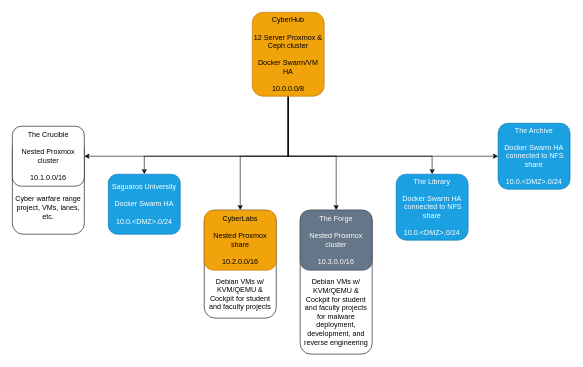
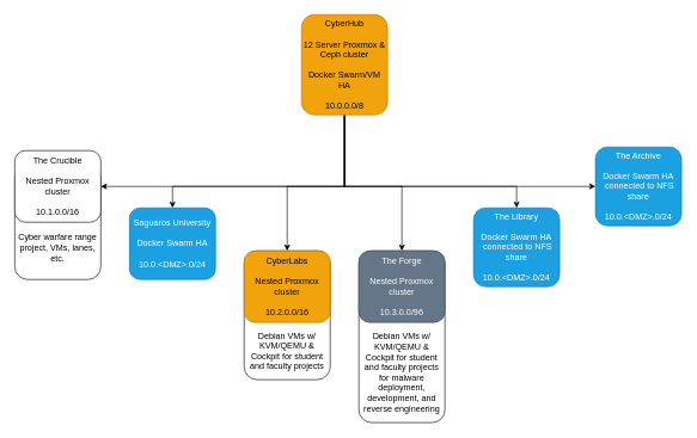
  <mxCell id="0" />
  <mxCell id="1" parent="0" />
  <mxCell id="2" value="&lt;div&gt;&lt;br&gt;&lt;/div&gt;&lt;div&gt;&lt;br&gt;&lt;/div&gt;&lt;div&gt;&lt;br&gt;&lt;/div&gt;&lt;div&gt;&lt;br&gt;&lt;/div&gt;&lt;div&gt;&lt;br&gt;&lt;/div&gt;&lt;div&gt;&lt;br&gt;&lt;/div&gt;&lt;div&gt;&lt;div&gt;&lt;br&gt;&lt;/div&gt;&lt;div&gt;Debian VMs w/ KVM/QEMU &amp;amp; Cockpit for student and faculty projects &lt;br&gt;&lt;/div&gt;for malware deployment, development, and reverse engineering&lt;/div&gt;" style="rounded=1;whiteSpace=wrap;html=1;" parent="1" vertex="1"><mxGeometry x="500" y="350" width="120" height="240" as="geometry" /></mxCell>
  <mxCell id="3" value="&lt;div&gt;&lt;br&gt;&lt;/div&gt;&lt;div&gt;&lt;br&gt;&lt;/div&gt;&lt;div&gt;&lt;br&gt;&lt;/div&gt;&lt;div&gt;&lt;br&gt;&lt;/div&gt;&lt;div&gt;&lt;br&gt;&lt;/div&gt;&lt;div&gt;&lt;br&gt;&lt;/div&gt;&lt;div&gt;&lt;br&gt;&lt;/div&gt;&lt;div&gt;Debian VMs w/ KVM/QEMU &amp;amp; Cockpit for student and faculty projects&lt;/div&gt;" style="rounded=1;whiteSpace=wrap;html=1;" parent="1" vertex="1"><mxGeometry x="340" y="350" width="120" height="180" as="geometry" /></mxCell>
  <mxCell id="4" value="&lt;div&gt;&lt;br&gt;&lt;/div&gt;&lt;div&gt;&lt;br&gt;&lt;/div&gt;&lt;div&gt;&lt;br&gt;&lt;/div&gt;&lt;div&gt;&lt;br&gt;&lt;/div&gt;&lt;div&gt;&lt;br&gt;&lt;/div&gt;&lt;div&gt;Cyber warfare range project, VMs, lanes, etc.&lt;/div&gt;" style="rounded=1;whiteSpace=wrap;html=1;" parent="1" vertex="1"><mxGeometry x="20" y="230" width="120" height="160" as="geometry" /></mxCell>
  <mxCell id="5" style="edgeStyle=orthogonalEdgeStyle;rounded=0;orthogonalLoop=1;jettySize=auto;html=1;entryX=0.5;entryY=0;entryDx=0;entryDy=0;" parent="1" source="11" target="16" edge="1"><mxGeometry relative="1" as="geometry"><Array as="points"><mxPoint x="480" y="260" /><mxPoint x="400" y="260" /></Array></mxGeometry></mxCell>
  <mxCell id="6" style="edgeStyle=orthogonalEdgeStyle;rounded=0;orthogonalLoop=1;jettySize=auto;html=1;entryX=0.5;entryY=0;entryDx=0;entryDy=0;" parent="1" source="11" target="17" edge="1"><mxGeometry relative="1" as="geometry"><Array as="points"><mxPoint x="480" y="260" /><mxPoint x="560" y="260" /></Array></mxGeometry></mxCell>
  <mxCell id="7" style="edgeStyle=orthogonalEdgeStyle;rounded=0;orthogonalLoop=1;jettySize=auto;html=1;entryX=0.5;entryY=0;entryDx=0;entryDy=0;" parent="1" source="11" target="14" edge="1"><mxGeometry relative="1" as="geometry"><Array as="points"><mxPoint x="480" y="260" /><mxPoint x="720" y="260" /></Array></mxGeometry></mxCell>
  <mxCell id="8" style="edgeStyle=orthogonalEdgeStyle;rounded=0;orthogonalLoop=1;jettySize=auto;html=1;entryX=0.5;entryY=0;entryDx=0;entryDy=0;" parent="1" source="11" target="13" edge="1"><mxGeometry relative="1" as="geometry"><Array as="points"><mxPoint x="480" y="260" /><mxPoint x="240" y="260" /></Array></mxGeometry></mxCell>
  <mxCell id="9" style="edgeStyle=orthogonalEdgeStyle;rounded=0;orthogonalLoop=1;jettySize=auto;html=1;entryX=0;entryY=0.5;entryDx=0;entryDy=0;" edge="1" parent="1" source="11" target="15"><mxGeometry relative="1" as="geometry"><Array as="points"><mxPoint x="480" y="260" /></Array></mxGeometry></mxCell>
  <mxCell id="10" style="edgeStyle=orthogonalEdgeStyle;rounded=0;orthogonalLoop=1;jettySize=auto;html=1;entryX=1;entryY=0.5;entryDx=0;entryDy=0;" edge="1" parent="1" source="11" target="12"><mxGeometry relative="1" as="geometry"><Array as="points"><mxPoint x="480" y="260" /></Array></mxGeometry></mxCell>
  <mxCell id="11" value="&lt;div&gt;CyberHub&lt;/div&gt;&lt;div&gt;&lt;br&gt;&lt;/div&gt;&lt;div&gt;12 Server Proxmox &amp;amp; Ceph cluster&lt;/div&gt;&lt;div&gt;&lt;br&gt;&lt;/div&gt;&lt;div&gt;Docker Swarm/VM HA&lt;/div&gt;&lt;div&gt;&lt;br&gt;&lt;/div&gt;&lt;div&gt;10.0.0.0/8&lt;/div&gt;" style="rounded=1;whiteSpace=wrap;html=1;fillColor=#f0a30a;strokeColor=#BD7000;fontColor=#000000;" parent="1" vertex="1"><mxGeometry x="420" y="20" width="120" height="140" as="geometry" /></mxCell>
  <mxCell id="12" value="&lt;div&gt;The Crucible&lt;/div&gt;&lt;div&gt;&lt;br&gt;&lt;/div&gt;&lt;div&gt;Nested Proxmox cluster&lt;/div&gt;&lt;div&gt;&lt;br&gt;&lt;/div&gt;&lt;div&gt;10.1.0.0/16&lt;/div&gt;" style="rounded=1;whiteSpace=wrap;html=1;fillColor=light-dark(#FFFFFF,#990000);strokeColor=light-dark(#000000,#990000);fontColor=light-dark(#000000,#000000);" parent="1" vertex="1"><mxGeometry x="20" y="210" width="120" height="100" as="geometry" /></mxCell>
  <mxCell id="13" value="&lt;div&gt;Saguaros University&lt;/div&gt;&lt;div&gt;&lt;br&gt;&lt;/div&gt;&lt;div&gt;Docker Swarm HA&lt;/div&gt;&lt;div&gt;&lt;br&gt;&lt;/div&gt;&lt;div&gt;10.0.&amp;lt;DMZ&amp;gt;.0/24&lt;/div&gt;" style="rounded=1;whiteSpace=wrap;html=1;fillColor=#1ba1e2;strokeColor=#006EAF;fontColor=#ffffff;" parent="1" vertex="1"><mxGeometry x="180" y="290" width="120" height="100" as="geometry" /></mxCell>
  <mxCell id="14" value="&lt;div&gt;The Library&lt;/div&gt;&lt;div&gt;&lt;br&gt;&lt;/div&gt;&lt;div&gt;&lt;div&gt;Docker Swarm HA&lt;/div&gt;&amp;nbsp;connected to NFS share&lt;/div&gt;&lt;div&gt;&lt;br&gt;&lt;/div&gt;&lt;div&gt;&lt;div&gt;10.0.&amp;lt;DMZ&amp;gt;.0/24&lt;/div&gt;&lt;/div&gt;" style="rounded=1;whiteSpace=wrap;html=1;fillColor=#1ba1e2;strokeColor=#006EAF;fontColor=#ffffff;" parent="1" vertex="1"><mxGeometry x="660" y="290" width="120" height="110" as="geometry" /></mxCell>
  <mxCell id="15" value="&lt;div&gt;The Archive&lt;/div&gt;&lt;div&gt;&lt;br&gt;&lt;/div&gt;&lt;div&gt;&lt;div&gt;Docker Swarm HA&lt;/div&gt;&amp;nbsp;connected to NFS share&lt;/div&gt;&lt;div&gt;&lt;br&gt;&lt;/div&gt;&lt;div&gt;&lt;div&gt;10.0.&amp;lt;DMZ&amp;gt;.0/24&lt;/div&gt;&lt;/div&gt;" style="rounded=1;whiteSpace=wrap;html=1;fillColor=#1ba1e2;strokeColor=#006EAF;fontColor=#ffffff;" parent="1" vertex="1"><mxGeometry x="830" y="205" width="120" height="110" as="geometry" /></mxCell>
- <mxCell id="16" value="&lt;div&gt;CyberLabs&lt;/div&gt;&lt;div&gt;&lt;br&gt;&lt;/div&gt;&lt;div&gt;Nested Proxmox share&lt;/div&gt;&lt;div&gt;&lt;br&gt;&lt;/div&gt;&lt;div&gt;10.2.0.0/16&lt;/div&gt;" style="rounded=1;whiteSpace=wrap;html=1;fillColor=#f0a30a;strokeColor=#BD7000;fontColor=#000000;" parent="1" vertex="1"><mxGeometry x="340" y="350" width="120" height="100" as="geometry" /></mxCell>
- <mxCell id="17" value="&lt;div&gt;The Forge&lt;/div&gt;&lt;div&gt;&lt;br&gt;&lt;/div&gt;&lt;div&gt;Nested Proxmox cluster&lt;/div&gt;&lt;div&gt;&lt;br&gt;&lt;/div&gt;&lt;div&gt;&lt;div&gt;10.3.0.0/16&lt;/div&gt;&lt;/div&gt;" style="rounded=1;whiteSpace=wrap;html=1;fillColor=#647687;strokeColor=#314354;fontColor=#ffffff;" parent="1" vertex="1"><mxGeometry x="500" y="350" width="120" height="100" as="geometry" /></mxCell>
+ <mxCell id="16" value="&lt;div&gt;CyberLabs&lt;/div&gt;&lt;div&gt;&lt;br&gt;&lt;/div&gt;&lt;div&gt;Nested Proxmox cluster&lt;/div&gt;&lt;div&gt;&lt;br&gt;&lt;/div&gt;&lt;div&gt;10.2.0.0/16&lt;/div&gt;" style="rounded=1;whiteSpace=wrap;html=1;fillColor=#f0a30a;strokeColor=#BD7000;fontColor=#000000;" parent="1" vertex="1"><mxGeometry x="340" y="350" width="120" height="100" as="geometry" /></mxCell>
+ <mxCell id="17" value="&lt;div&gt;The Forge&lt;/div&gt;&lt;div&gt;&lt;br&gt;&lt;/div&gt;&lt;div&gt;Nested Proxmox cluster&lt;/div&gt;&lt;div&gt;&lt;br&gt;&lt;/div&gt;&lt;div&gt;&lt;div&gt;10.3.0.0/96&lt;/div&gt;&lt;/div&gt;" style="rounded=1;whiteSpace=wrap;html=1;fillColor=#647687;strokeColor=#314354;fontColor=#ffffff;" parent="1" vertex="1"><mxGeometry x="500" y="350" width="120" height="100" as="geometry" /></mxCell>
